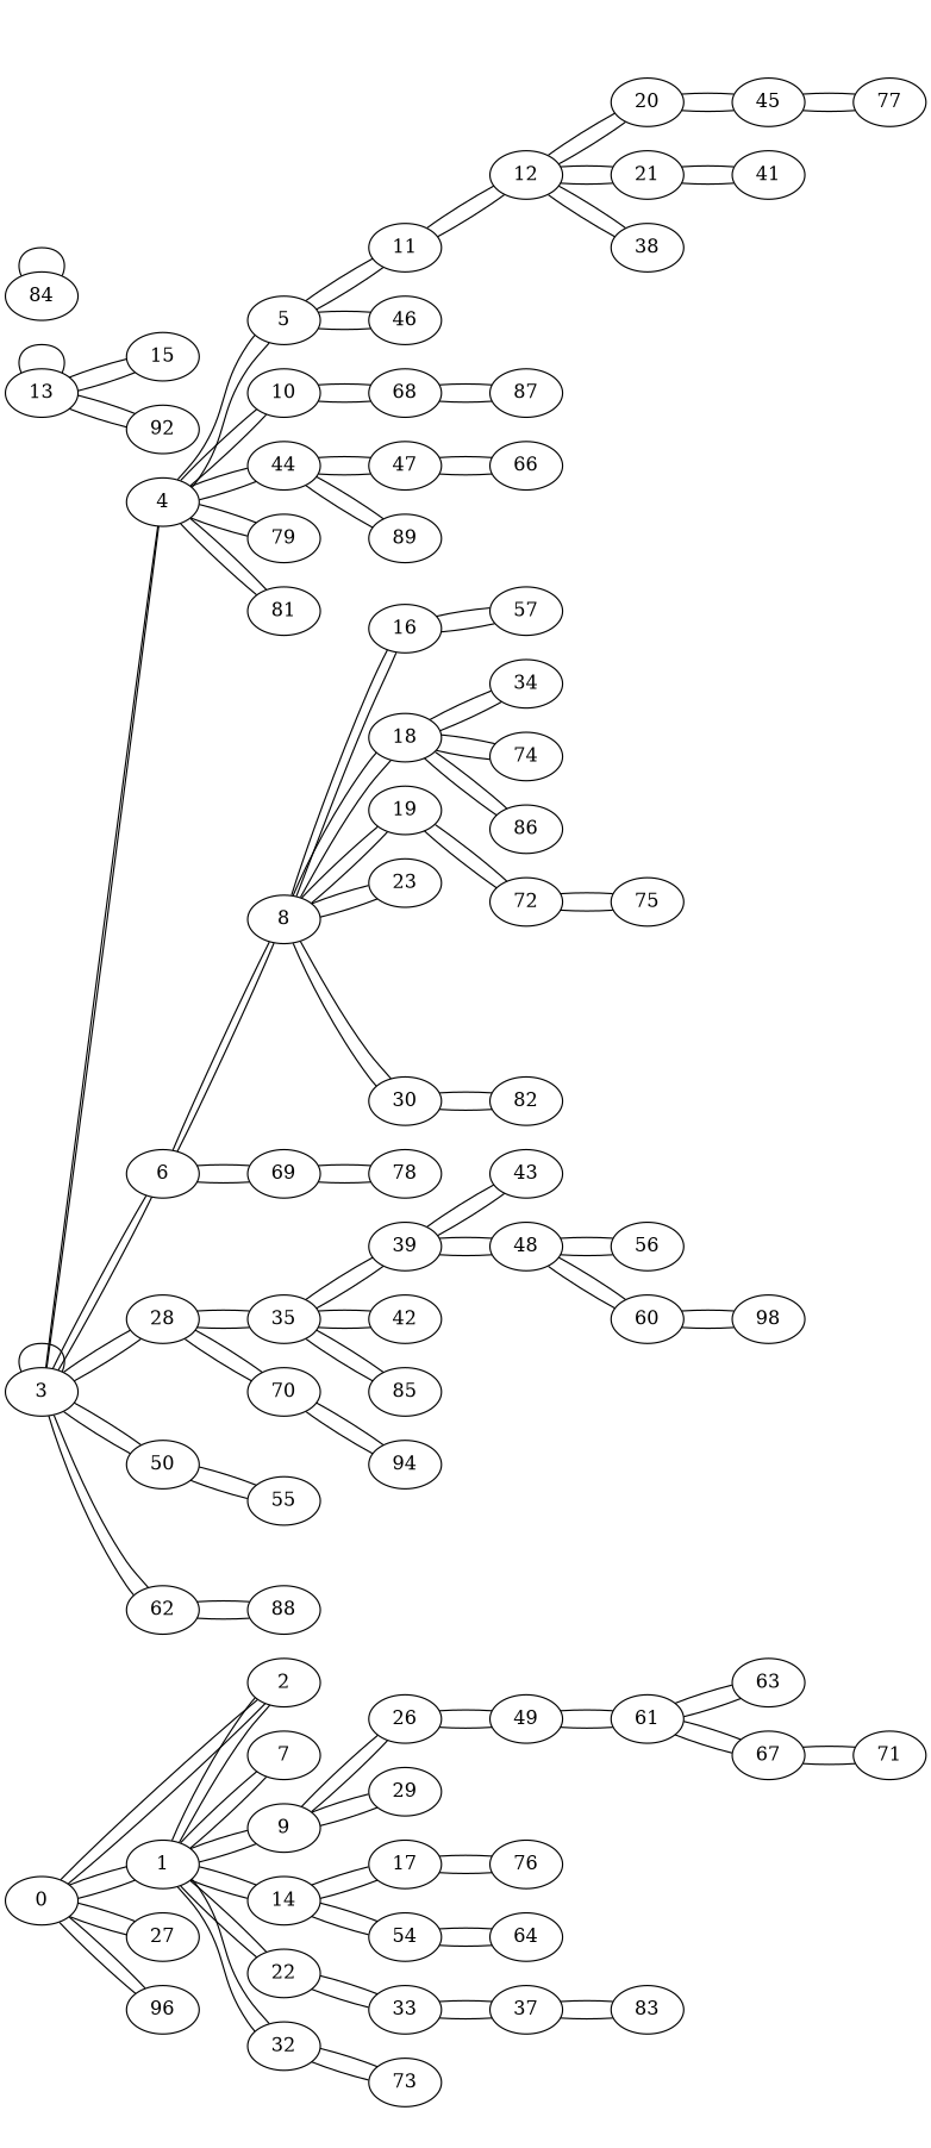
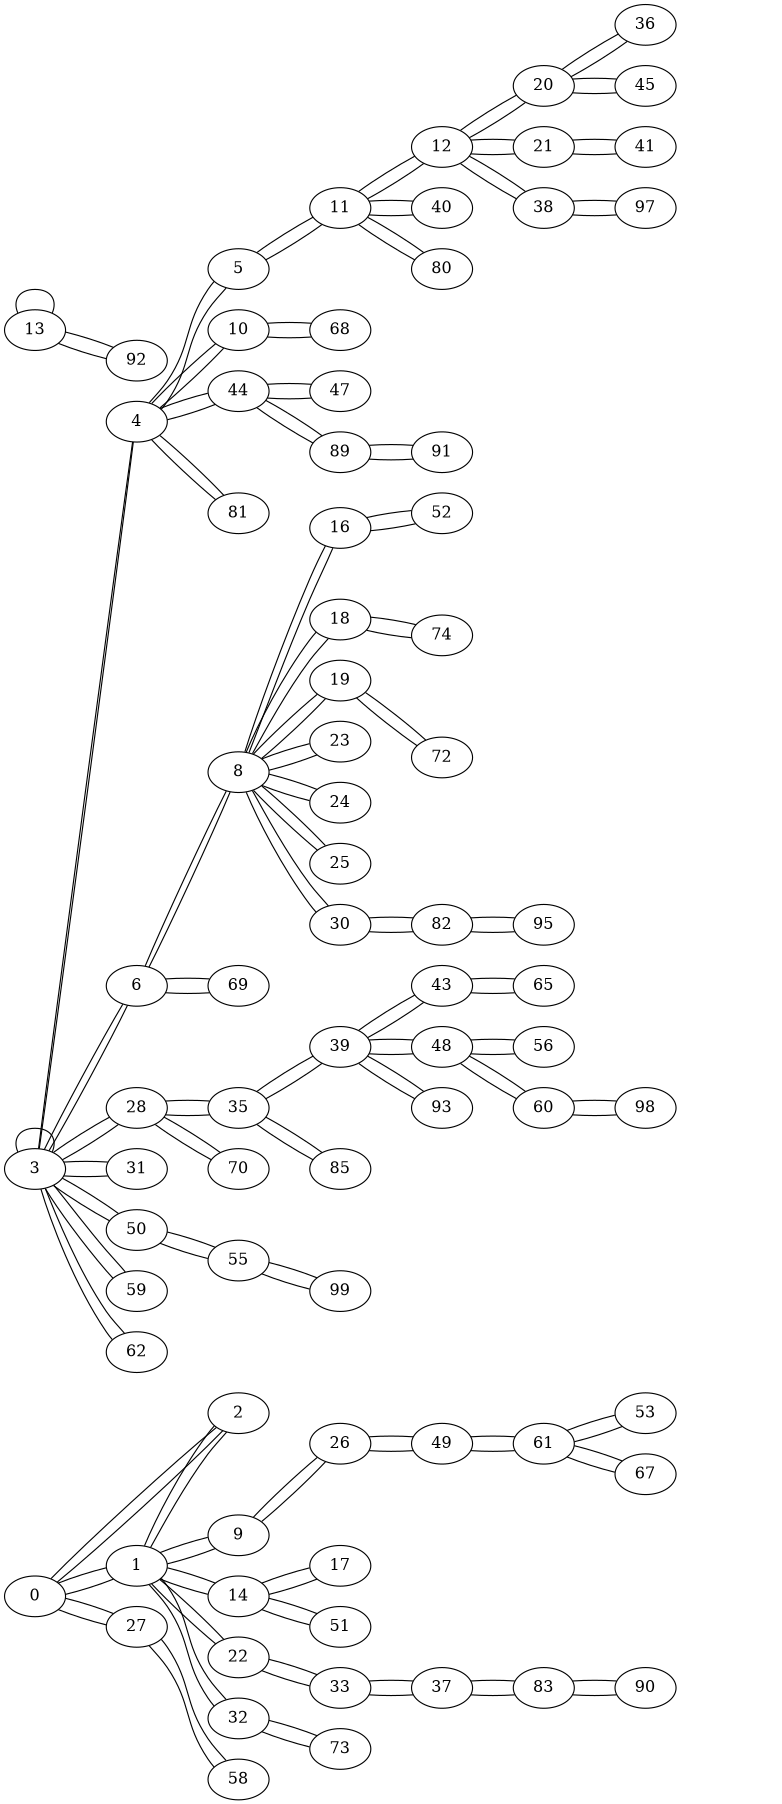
  graph {
    rankdir=LR
    n1 [label=0]
    n2 [label=1]
    n3 [label=2]
    n4 [label=27]
-   n5 [label=96]
-   n6 [label=7]
    n7 [label=9]
    n8 [label=14]
    n9 [label=22]
    n10 [label=32]
+   n11 [label=58]
    n12 [label=26]
-   n13 [label=29]
    n14 [label=17]
-   n15 [label=54]
+   n15 [label=51]
    n16 [label=33]
    n17 [label=73]
    n18 [label=49]
-   n19 [label=76]
-   n20 [label=64]
    n21 [label=37]
    n22 [label=3]
    n23 [label=4]
    n24 [label=6]
    n25 [label=28]
+   n26 [label=31]
    n27 [label=50]
+   n28 [label=59]
    n29 [label=62]
    n30 [label=5]
    n31 [label=10]
    n32 [label=44]
-   n33 [label=79]
    n34 [label=81]
    n35 [label=8]
    n36 [label=69]
    n37 [label=35]
    n38 [label=70]
    n39 [label=55]
-   n40 [label=88]
    n41 [label=11]
-   n42 [label=46]
    n43 [label=68]
    n44 [label=47]
    n45 [label=89]
    n46 [label=16]
    n47 [label=18]
    n48 [label=19]
    n49 [label=23]
+   n50 [label=24]
+   n51 [label=25]
    n52 [label=30]
-   n53 [label=78]
    n54 [label=39]
-   n55 [label=42]
    n56 [label=85]
-   n57 [label=94]
+   n58 [label=99]
    n59 [label=12]
-   n62 [label=87]
-   n63 [label=66]
+   n60 [label=40]
+   n61 [label=80]
+   n64 [label=91]
    n65 [label=20]
    n66 [label=21]
    n67 [label=38]
-   n68 [label=57]
-   n69 [label=34]
+   n68 [label=52]
    n70 [label=74]
-   n71 [label=86]
    n72 [label=72]
    n73 [label=82]
-   n74 [label=75]
+   n75 [label=95]
    n76 [label=61]
+   n77 [label=36]
    n78 [label=45]
    n79 [label=41]
-   n81 [label=77]
+   n80 [label=97]
    n82 [label=13]
-   n83 [label=15]
    n84 [label=92]
    n85 [label=83]
-   n86 [label=63]
+   n86 [label=53]
    n87 [label=67]
    n88 [label=43]
    n89 [label=48]
+   n90 [label=93]
+   n91 [label=90]
+   n92 [label=65]
    n93 [label=56]
    n94 [label=60]
    n95 [label=98]
-   n96 [label=71]
-   n97 [label=84]
    n1 -- n2
    n1 -- n3
    n1 -- n4
-   n1 -- n5
    n2 -- n1
    n2 -- n3
-   n2 -- n6
    n2 -- n7
    n2 -- n8
    n2 -- n9
    n2 -- n10
    n3 -- n1
    n3 -- n2
    n4 -- n1
-   n5 -- n1
-   n6 -- n2
+   n4 -- n11
    n7 -- n2
    n7 -- n12
-   n7 -- n13
    n8 -- n2
    n8 -- n14
    n8 -- n15
    n9 -- n2
    n9 -- n16
    n10 -- n2
    n10 -- n17
+   n11 -- n4
    n12 -- n7
    n12 -- n18
-   n13 -- n7
    n14 -- n8
-   n14 -- n19
    n15 -- n8
-   n15 -- n20
    n16 -- n9
    n16 -- n21
    n17 -- n10
    n18 -- n12
    n18 -- n76
-   n19 -- n14
-   n20 -- n15
    n21 -- n16
    n21 -- n85
    n22 -- n22
    n22 -- n23
    n22 -- n24
    n22 -- n25
+   n22 -- n26
    n22 -- n27
+   n22 -- n28
    n22 -- n29
    n23 -- n22
    n23 -- n30
    n23 -- n31
    n23 -- n32
-   n23 -- n33
    n23 -- n34
    n24 -- n22
    n24 -- n35
    n24 -- n36
    n25 -- n22
    n25 -- n37
    n25 -- n38
+   n26 -- n22
    n27 -- n22
    n27 -- n39
+   n28 -- n22
    n29 -- n22
-   n29 -- n40
    n30 -- n23
    n30 -- n41
-   n30 -- n42
    n31 -- n23
    n31 -- n43
    n32 -- n23
    n32 -- n44
    n32 -- n45
-   n33 -- n23
    n34 -- n23
    n35 -- n24
    n35 -- n46
    n35 -- n47
    n35 -- n48
    n35 -- n49
+   n35 -- n50
+   n35 -- n51
    n35 -- n52
    n36 -- n24
-   n36 -- n53
    n37 -- n25
    n37 -- n54
-   n37 -- n55
    n37 -- n56
    n38 -- n25
-   n38 -- n57
    n39 -- n27
-   n40 -- n29
+   n39 -- n58
    n41 -- n30
    n41 -- n59
-   n42 -- n30
+   n41 -- n60
+   n41 -- n61
    n43 -- n31
-   n43 -- n62
    n44 -- n32
-   n44 -- n63
    n45 -- n32
+   n45 -- n64
    n46 -- n35
    n46 -- n68
    n47 -- n35
-   n47 -- n69
    n47 -- n70
-   n47 -- n71
    n48 -- n35
    n48 -- n72
    n49 -- n35
+   n50 -- n35
+   n51 -- n35
    n52 -- n35
    n52 -- n73
-   n53 -- n36
    n54 -- n37
    n54 -- n88
    n54 -- n89
-   n55 -- n37
+   n54 -- n90
    n56 -- n37
-   n57 -- n38
+   n58 -- n39
    n59 -- n41
    n59 -- n65
    n59 -- n66
    n59 -- n67
-   n62 -- n43
-   n63 -- n44
+   n60 -- n41
+   n61 -- n41
+   n64 -- n45
    n65 -- n59
+   n65 -- n77
    n65 -- n78
    n66 -- n59
    n66 -- n79
    n67 -- n59
+   n67 -- n80
    n68 -- n46
-   n69 -- n47
    n70 -- n47
-   n71 -- n47
    n72 -- n48
-   n72 -- n74
    n73 -- n52
-   n74 -- n72
+   n73 -- n75
+   n75 -- n73
    n76 -- n18
    n76 -- n86
    n76 -- n87
+   n77 -- n65
    n78 -- n65
-   n78 -- n81
    n79 -- n66
-   n81 -- n78
+   n80 -- n67
    n82 -- n82
-   n82 -- n83
    n82 -- n84
-   n83 -- n82
    n84 -- n82
    n85 -- n21
+   n85 -- n91
    n86 -- n76
    n87 -- n76
-   n87 -- n96
    n88 -- n54
+   n88 -- n92
    n89 -- n54
    n89 -- n93
    n89 -- n94
+   n90 -- n54
+   n91 -- n85
+   n92 -- n88
    n93 -- n89
    n94 -- n89
    n94 -- n95
    n95 -- n94
-   n96 -- n87
-   n97 -- n97
  }
